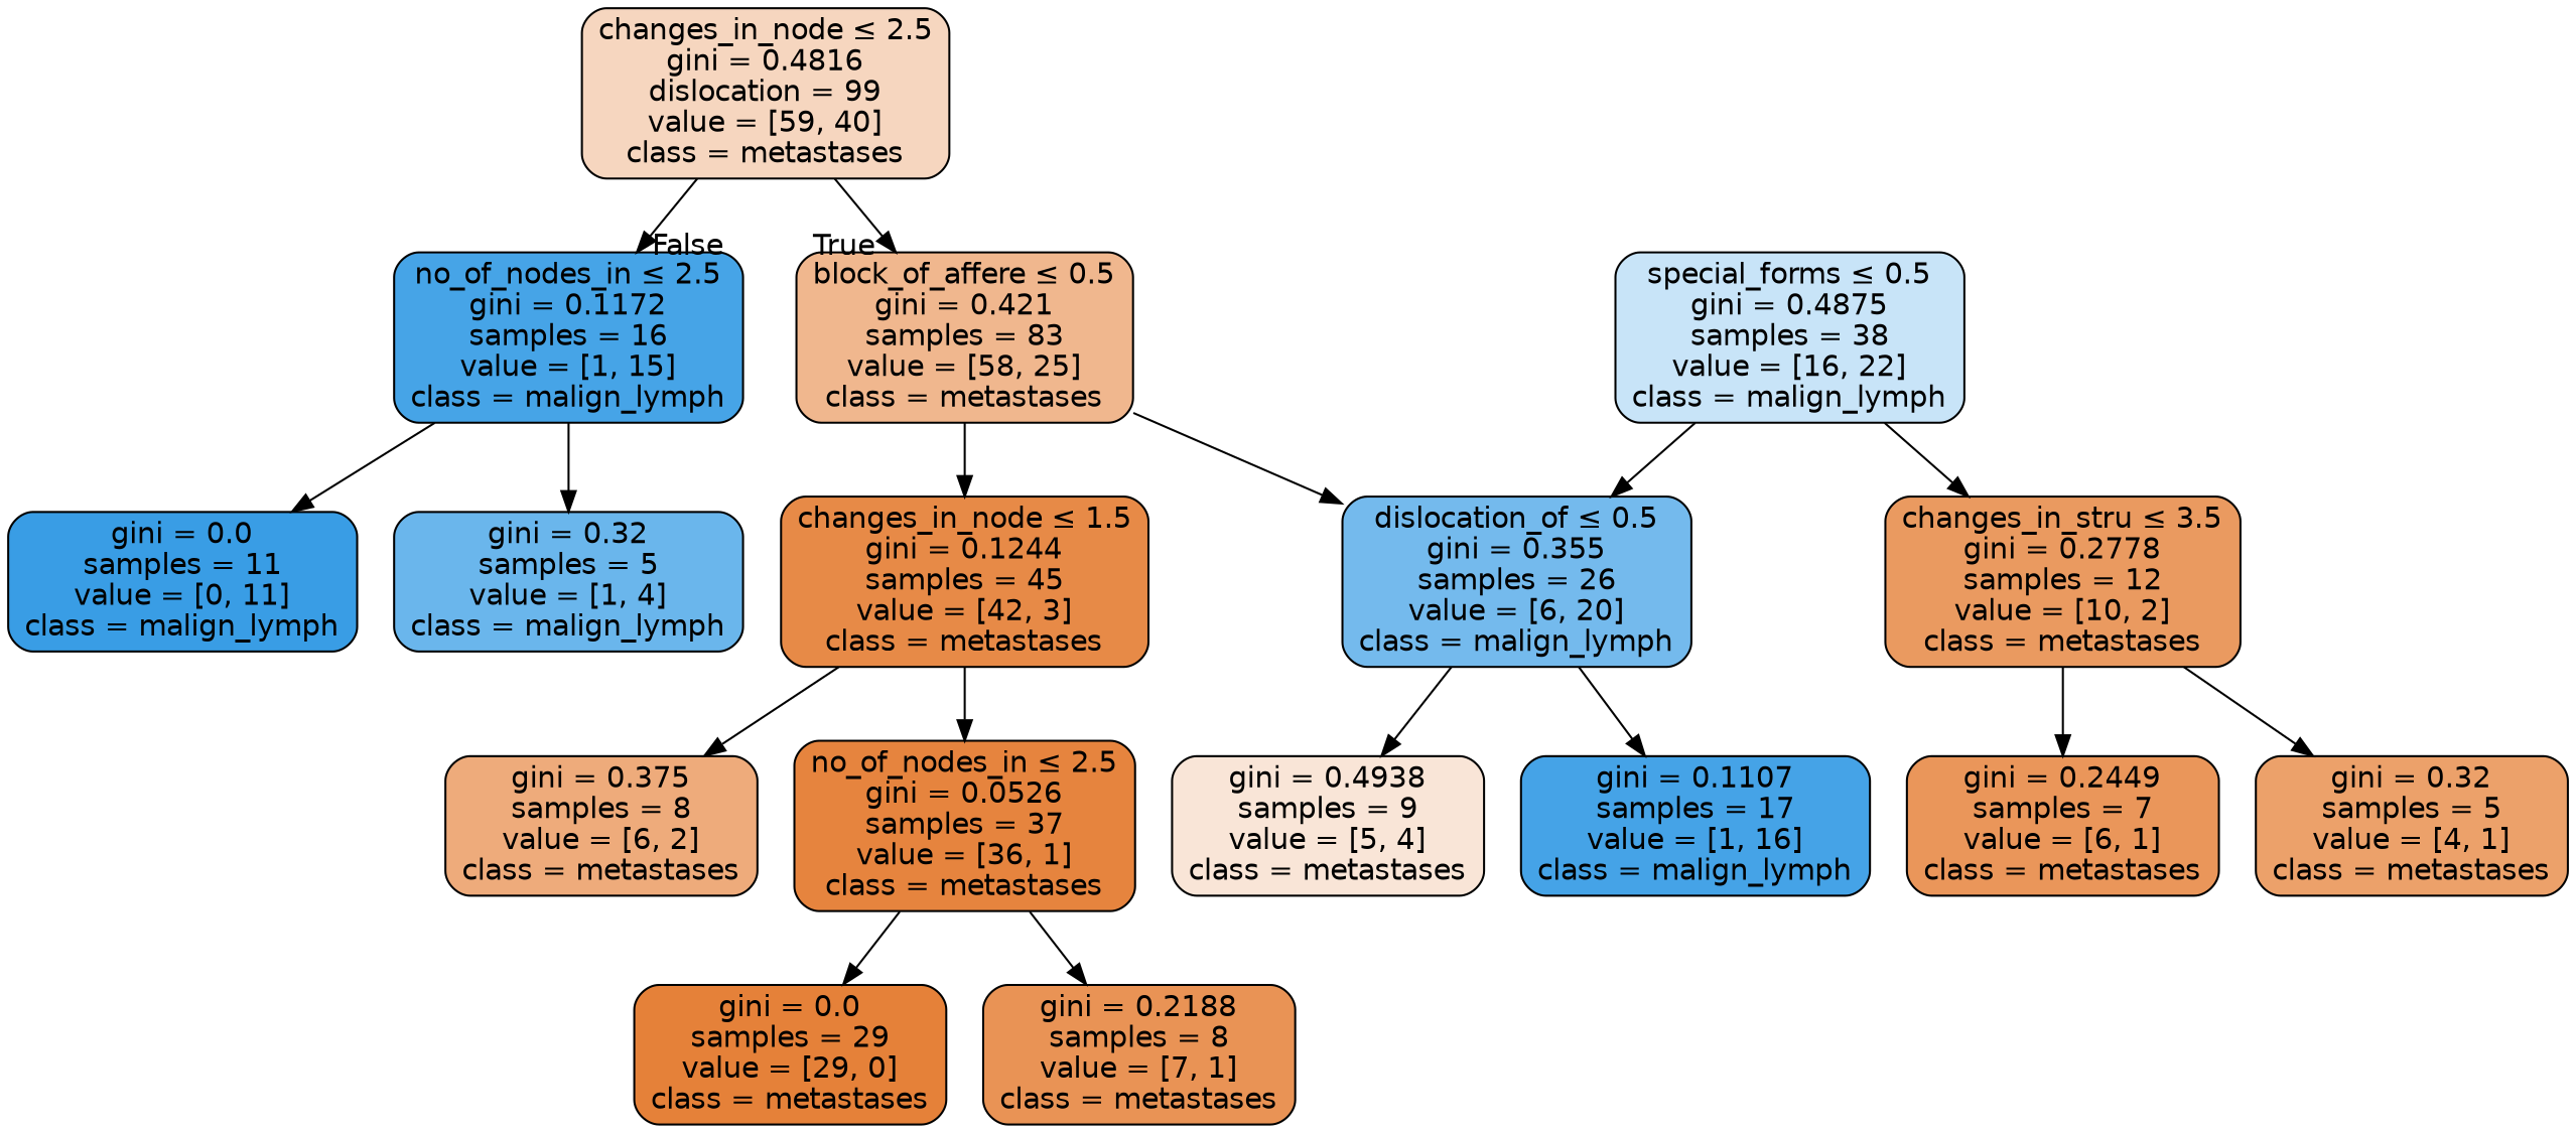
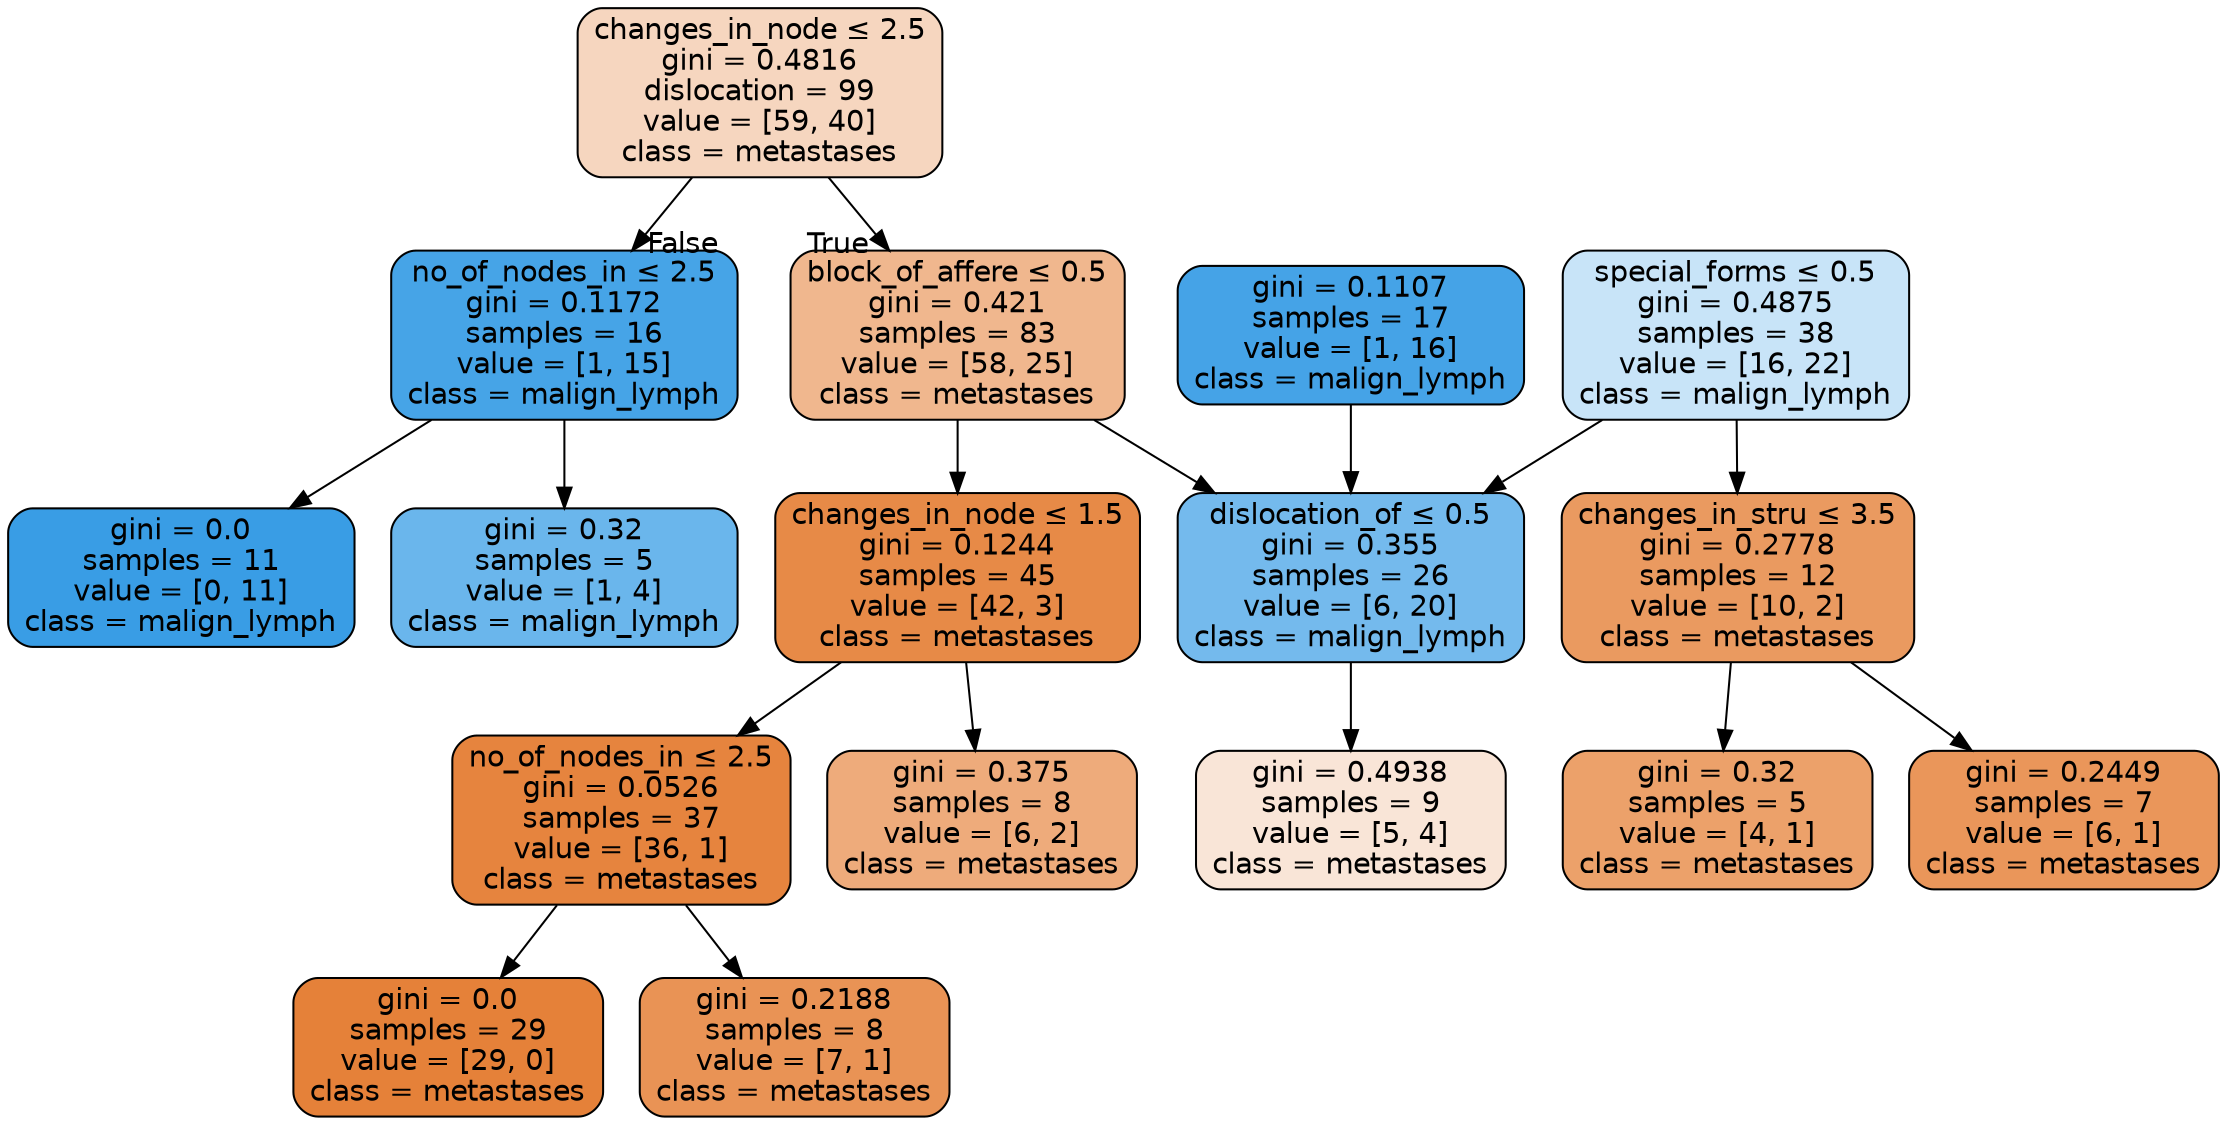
  digraph {
    node [color=black fontname=helvetica shape=box style="filled, rounded"]
    edge [fontname=helvetica]
    n1 [fillcolor="#e5813952" label=<changes_in_node &le; 2.5<br/>gini = 0.4816<br/>dislocation = 99<br/>value = [59, 40]<br/>class = metastases>]
    n2 [fillcolor="#e5813991" label=<block_of_affere &le; 0.5<br/>gini = 0.421<br/>samples = 83<br/>value = [58, 25]<br/>class = metastases>]
    n3 [fillcolor="#399de5ee" label=<no_of_nodes_in &le; 2.5<br/>gini = 0.1172<br/>samples = 16<br/>value = [1, 15]<br/>class = malign_lymph>]
    n4 [fillcolor="#e58139ed" label=<changes_in_node &le; 1.5<br/>gini = 0.1244<br/>samples = 45<br/>value = [42, 3]<br/>class = metastases>]
    n5 [fillcolor="#399de5b3" label=<dislocation_of &le; 0.5<br/>gini = 0.355<br/>samples = 26<br/>value = [6, 20]<br/>class = malign_lymph>]
    n6 [fillcolor="#399de5bf" label=<gini = 0.32<br/>samples = 5<br/>value = [1, 4]<br/>class = malign_lymph>]
    n7 [fillcolor="#399de5ff" label=<gini = 0.0<br/>samples = 11<br/>value = [0, 11]<br/>class = malign_lymph>]
    n8 [fillcolor="#399de546" label=<special_forms &le; 0.5<br/>gini = 0.4875<br/>samples = 38<br/>value = [16, 22]<br/>class = malign_lymph>]
    n9 [fillcolor="#e58139cc" label=<changes_in_stru &le; 3.5<br/>gini = 0.2778<br/>samples = 12<br/>value = [10, 2]<br/>class = metastases>]
    n10 [fillcolor="#e58139aa" label=<gini = 0.375<br/>samples = 8<br/>value = [6, 2]<br/>class = metastases>]
    n11 [fillcolor="#e58139f8" label=<no_of_nodes_in &le; 2.5<br/>gini = 0.0526<br/>samples = 37<br/>value = [36, 1]<br/>class = metastases>]
    n12 [fillcolor="#e58139d4" label=<gini = 0.2449<br/>samples = 7<br/>value = [6, 1]<br/>class = metastases>]
    n13 [fillcolor="#e58139bf" label=<gini = 0.32<br/>samples = 5<br/>value = [4, 1]<br/>class = metastases>]
    n14 [fillcolor="#e5813933" label=<gini = 0.4938<br/>samples = 9<br/>value = [5, 4]<br/>class = metastases>]
    n15 [fillcolor="#399de5ef" label=<gini = 0.1107<br/>samples = 17<br/>value = [1, 16]<br/>class = malign_lymph>]
    n16 [fillcolor="#e58139ff" label=<gini = 0.0<br/>samples = 29<br/>value = [29, 0]<br/>class = metastases>]
    n17 [fillcolor="#e58139db" label=<gini = 0.2188<br/>samples = 8<br/>value = [7, 1]<br/>class = metastases>]
    n1 -> n2 [headlabel=True labelangle=45 labeldistance=2.5]
    n1 -> n3 [headlabel=False labelangle=-45 labeldistance=2.5]
    n2 -> n4
    n2 -> n5
    n3 -> n6
    n3 -> n7
    n4 -> n10
    n4 -> n11
    n5 -> n14
-   n5 -> n15
+   n15 -> n5
    n8 -> n5
    n8 -> n9
    n9 -> n12
    n9 -> n13
    n11 -> n16
    n11 -> n17
  }
